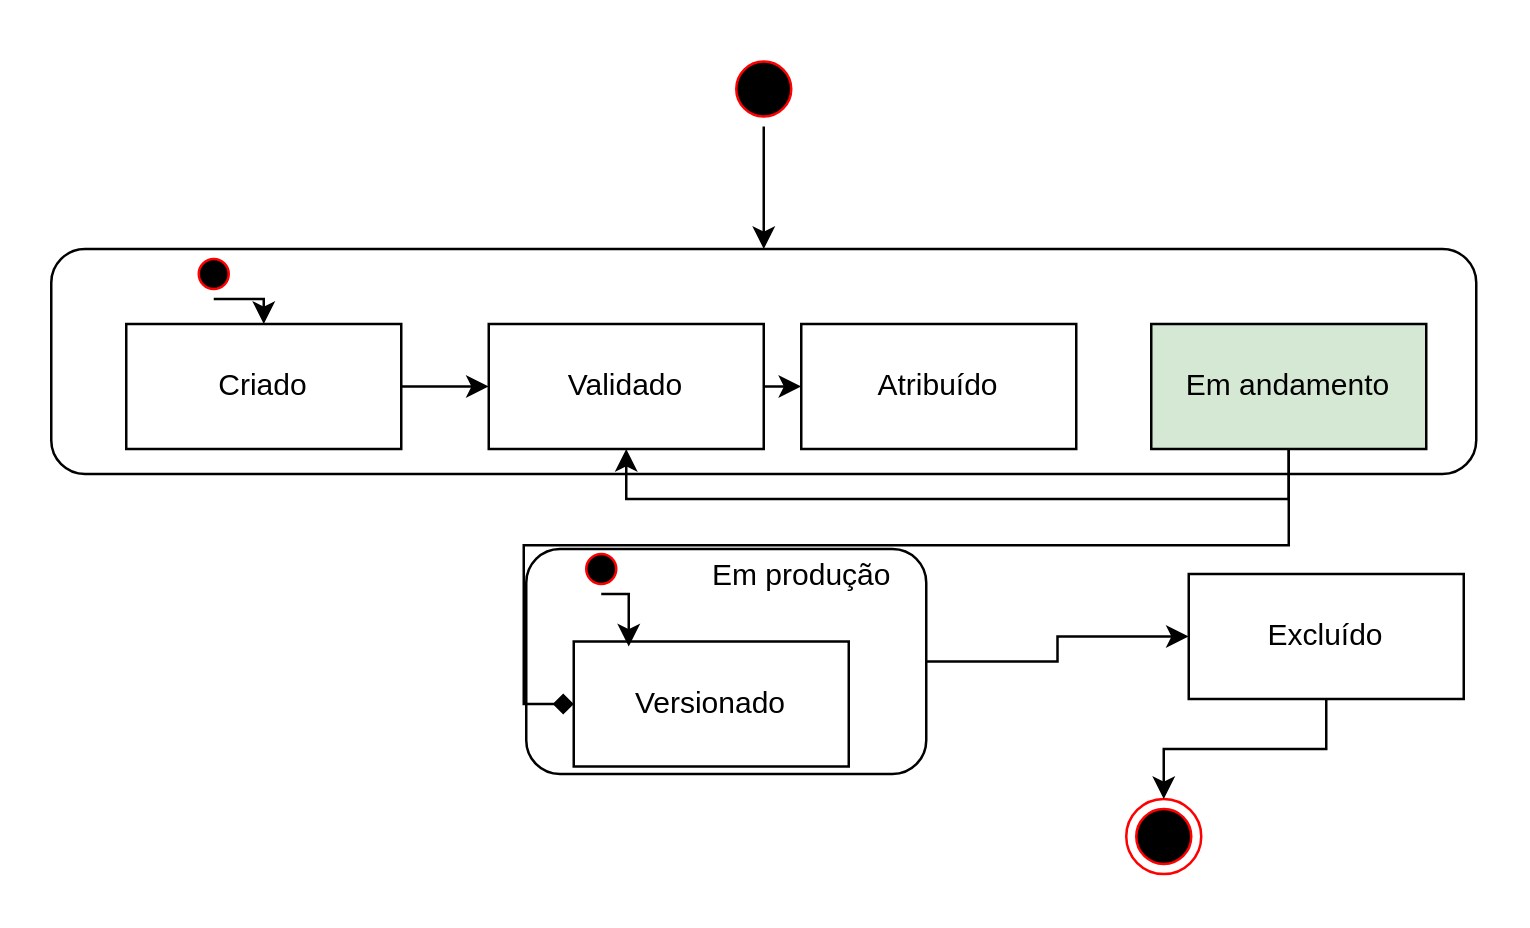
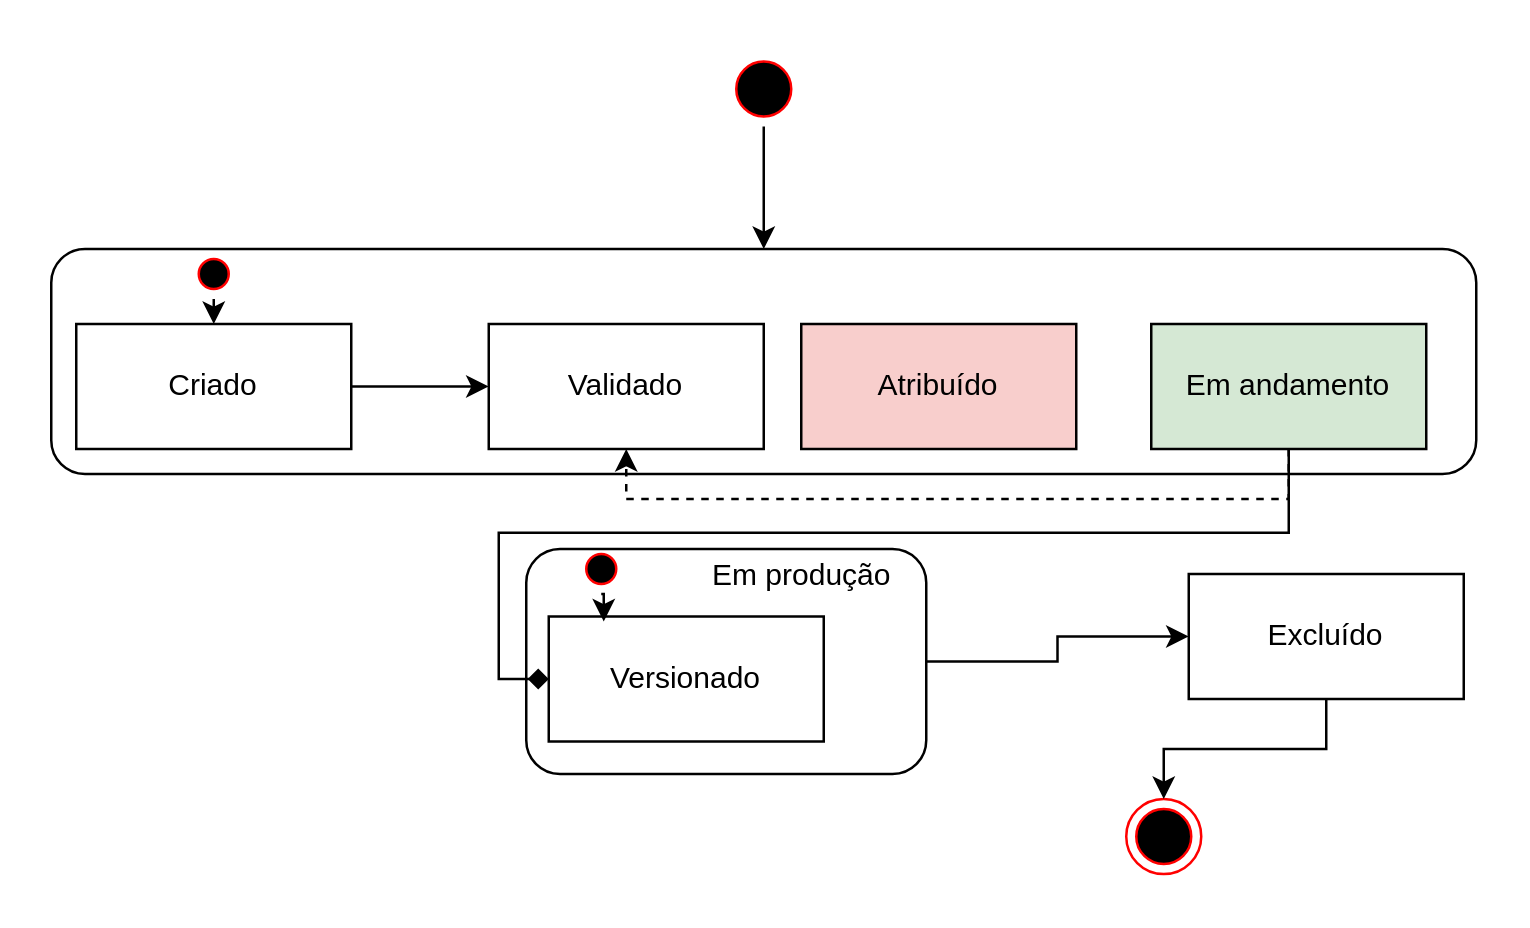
  <mxCell id="0" />
  <mxCell id="1" parent="0" />
  <mxCell id="2" value="" style="rounded=1;whiteSpace=wrap;html=1;" vertex="1" parent="1"><mxGeometry x="20" y="99" width="570" height="90" as="geometry" /></mxCell>
  <mxCell id="3" style="edgeStyle=orthogonalEdgeStyle;rounded=0;orthogonalLoop=1;jettySize=auto;html=1;exitX=1;exitY=0.5;exitDx=0;exitDy=0;entryX=0;entryY=0.5;entryDx=0;entryDy=0;" edge="1" parent="1" source="4" target="10"><mxGeometry relative="1" as="geometry" /></mxCell>
  <mxCell id="4" value="" style="rounded=1;whiteSpace=wrap;html=1;" vertex="1" parent="1"><mxGeometry x="210" y="219" width="160" height="90" as="geometry" /></mxCell>
  <mxCell id="5" value="Em produção" style="text;html=1;align=center;verticalAlign=middle;resizable=0;points=[];autosize=1;strokeColor=none;fillColor=none;" vertex="1" parent="1"><mxGeometry x="275" y="215" width="90" height="30" as="geometry" /></mxCell>
  <mxCell id="6" style="edgeStyle=orthogonalEdgeStyle;rounded=0;orthogonalLoop=1;jettySize=auto;html=1;exitX=0.5;exitY=1;exitDx=0;exitDy=0;entryX=0.5;entryY=0;entryDx=0;entryDy=0;" edge="1" parent="1" source="7" target="2"><mxGeometry relative="1" as="geometry" /></mxCell>
  <mxCell id="7" value="" style="ellipse;html=1;shape=startState;fillColor=#000000;strokeColor=#ff0000;" vertex="1" parent="1"><mxGeometry x="290" y="20" width="30" height="30" as="geometry" /></mxCell>
  <mxCell id="8" value="" style="ellipse;html=1;shape=endState;fillColor=#000000;strokeColor=#ff0000;" vertex="1" parent="1"><mxGeometry x="450" y="319" width="30" height="30" as="geometry" /></mxCell>
  <mxCell id="9" style="edgeStyle=orthogonalEdgeStyle;rounded=0;orthogonalLoop=1;jettySize=auto;html=1;exitX=0.5;exitY=1;exitDx=0;exitDy=0;entryX=0.5;entryY=0;entryDx=0;entryDy=0;" edge="1" parent="1" source="10" target="8"><mxGeometry relative="1" as="geometry" /></mxCell>
  <mxCell id="10" value="Excluído" style="html=1;whiteSpace=wrap;" vertex="1" parent="1"><mxGeometry x="475" y="229" width="110" height="50" as="geometry" /></mxCell>
  <mxCell id="11" style="edgeStyle=orthogonalEdgeStyle;rounded=0;orthogonalLoop=1;jettySize=auto;html=1;exitX=0.5;exitY=1;exitDx=0;exitDy=0;entryX=0.5;entryY=0;entryDx=0;entryDy=0;" edge="1" parent="1" source="12" target="14"><mxGeometry relative="1" as="geometry" /></mxCell>
  <mxCell id="12" value="" style="ellipse;html=1;shape=startState;fillColor=#000000;strokeColor=#ff0000;" vertex="1" parent="1"><mxGeometry x="75" y="99" width="20" height="20" as="geometry" /></mxCell>
  <mxCell id="13" style="edgeStyle=orthogonalEdgeStyle;rounded=0;orthogonalLoop=1;jettySize=auto;html=1;entryX=0;entryY=0.5;entryDx=0;entryDy=0;" edge="1" parent="1" source="14" target="16"><mxGeometry relative="1" as="geometry" /></mxCell>
- <mxCell id="14" value="Criado" style="html=1;whiteSpace=wrap;" vertex="1" parent="1"><mxGeometry x="50" y="129" width="110" height="50" as="geometry" /></mxCell>
- <mxCell id="15" style="edgeStyle=orthogonalEdgeStyle;rounded=0;orthogonalLoop=1;jettySize=auto;html=1;exitX=1;exitY=0.5;exitDx=0;exitDy=0;entryX=0;entryY=0.5;entryDx=0;entryDy=0;" edge="1" parent="1" source="16" target="20"><mxGeometry relative="1" as="geometry" /></mxCell>
+ <mxCell id="14" value="Criado" style="html=1;whiteSpace=wrap;" vertex="1" parent="1"><mxGeometry x="30" y="129" width="110" height="50" as="geometry" /></mxCell>
  <mxCell id="16" value="Validado" style="html=1;whiteSpace=wrap;" vertex="1" parent="1"><mxGeometry x="195" y="129" width="110" height="50" as="geometry" /></mxCell>
- <mxCell id="17" style="edgeStyle=orthogonalEdgeStyle;rounded=0;orthogonalLoop=1;jettySize=auto;html=1;exitX=0.5;exitY=1;exitDx=0;exitDy=0;entryX=0.5;entryY=1;entryDx=0;entryDy=0;" edge="1" parent="1" source="19" target="16"><mxGeometry relative="1" as="geometry" /></mxCell>
+ <mxCell id="17" style="edgeStyle=orthogonalEdgeStyle;rounded=0;orthogonalLoop=1;jettySize=auto;html=1;exitX=0.5;exitY=1;exitDx=0;exitDy=0;entryX=0.5;entryY=1;entryDx=0;entryDy=0;dashed=1;" edge="1" parent="1" source="19" target="16"><mxGeometry relative="1" as="geometry" /></mxCell>
  <mxCell id="18" style="edgeStyle=orthogonalEdgeStyle;rounded=0;orthogonalLoop=1;jettySize=auto;html=1;exitX=0.5;exitY=1;exitDx=0;exitDy=0;entryX=0;entryY=0.5;entryDx=0;entryDy=0;endArrow=diamond;" edge="1" parent="1" source="19" target="22"><mxGeometry relative="1" as="geometry" /></mxCell>
  <mxCell id="19" value="Em andamento" style="html=1;whiteSpace=wrap;fillColor=#d5e8d4;" vertex="1" parent="1"><mxGeometry x="460" y="129" width="110" height="50" as="geometry" /></mxCell>
- <mxCell id="20" value="Atribuído" style="html=1;whiteSpace=wrap;" vertex="1" parent="1"><mxGeometry x="320" y="129" width="110" height="50" as="geometry" /></mxCell>
+ <mxCell id="20" value="Atribuído" style="html=1;whiteSpace=wrap;fillColor=#f8cecc;" vertex="1" parent="1"><mxGeometry x="320" y="129" width="110" height="50" as="geometry" /></mxCell>
  <mxCell id="21" value="" style="ellipse;html=1;shape=startState;fillColor=#000000;strokeColor=#ff0000;" vertex="1" parent="1"><mxGeometry x="230" y="217" width="20" height="20" as="geometry" /></mxCell>
- <mxCell id="22" value="Versionado" style="html=1;whiteSpace=wrap;" vertex="1" parent="1"><mxGeometry x="229" y="256" width="110" height="50" as="geometry" /></mxCell>
+ <mxCell id="22" value="Versionado" style="html=1;whiteSpace=wrap;" vertex="1" parent="1"><mxGeometry x="219" y="246" width="110" height="50" as="geometry" /></mxCell>
  <mxCell id="23" style="edgeStyle=orthogonalEdgeStyle;rounded=0;orthogonalLoop=1;jettySize=auto;html=1;exitX=0.5;exitY=1;exitDx=0;exitDy=0;entryX=0.2;entryY=0.04;entryDx=0;entryDy=0;entryPerimeter=0;" edge="1" parent="1" source="21" target="22"><mxGeometry relative="1" as="geometry" /></mxCell>
